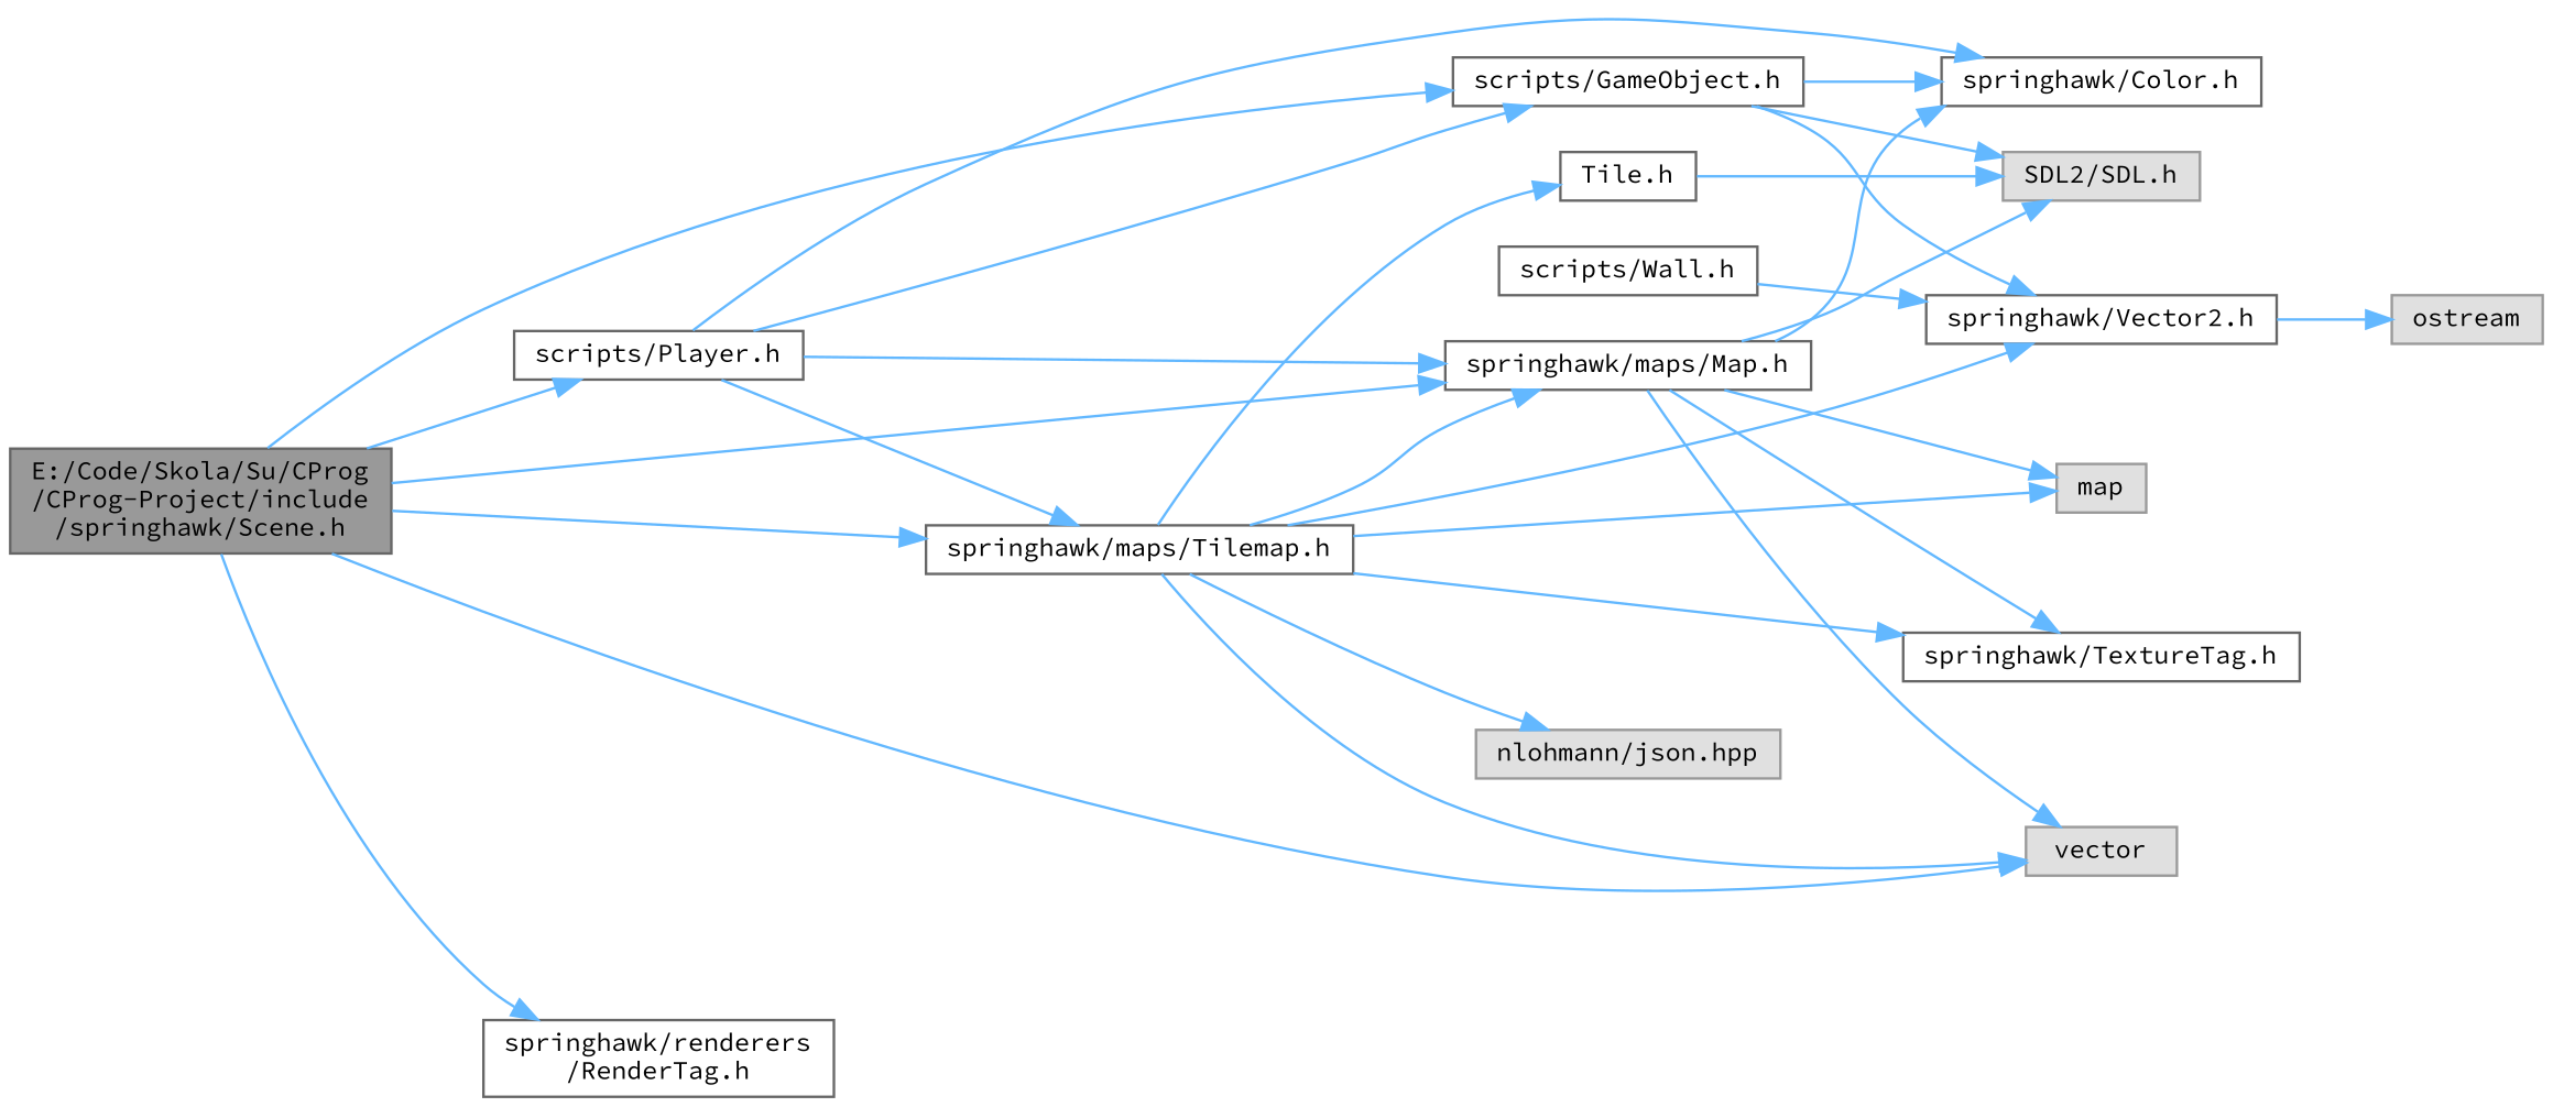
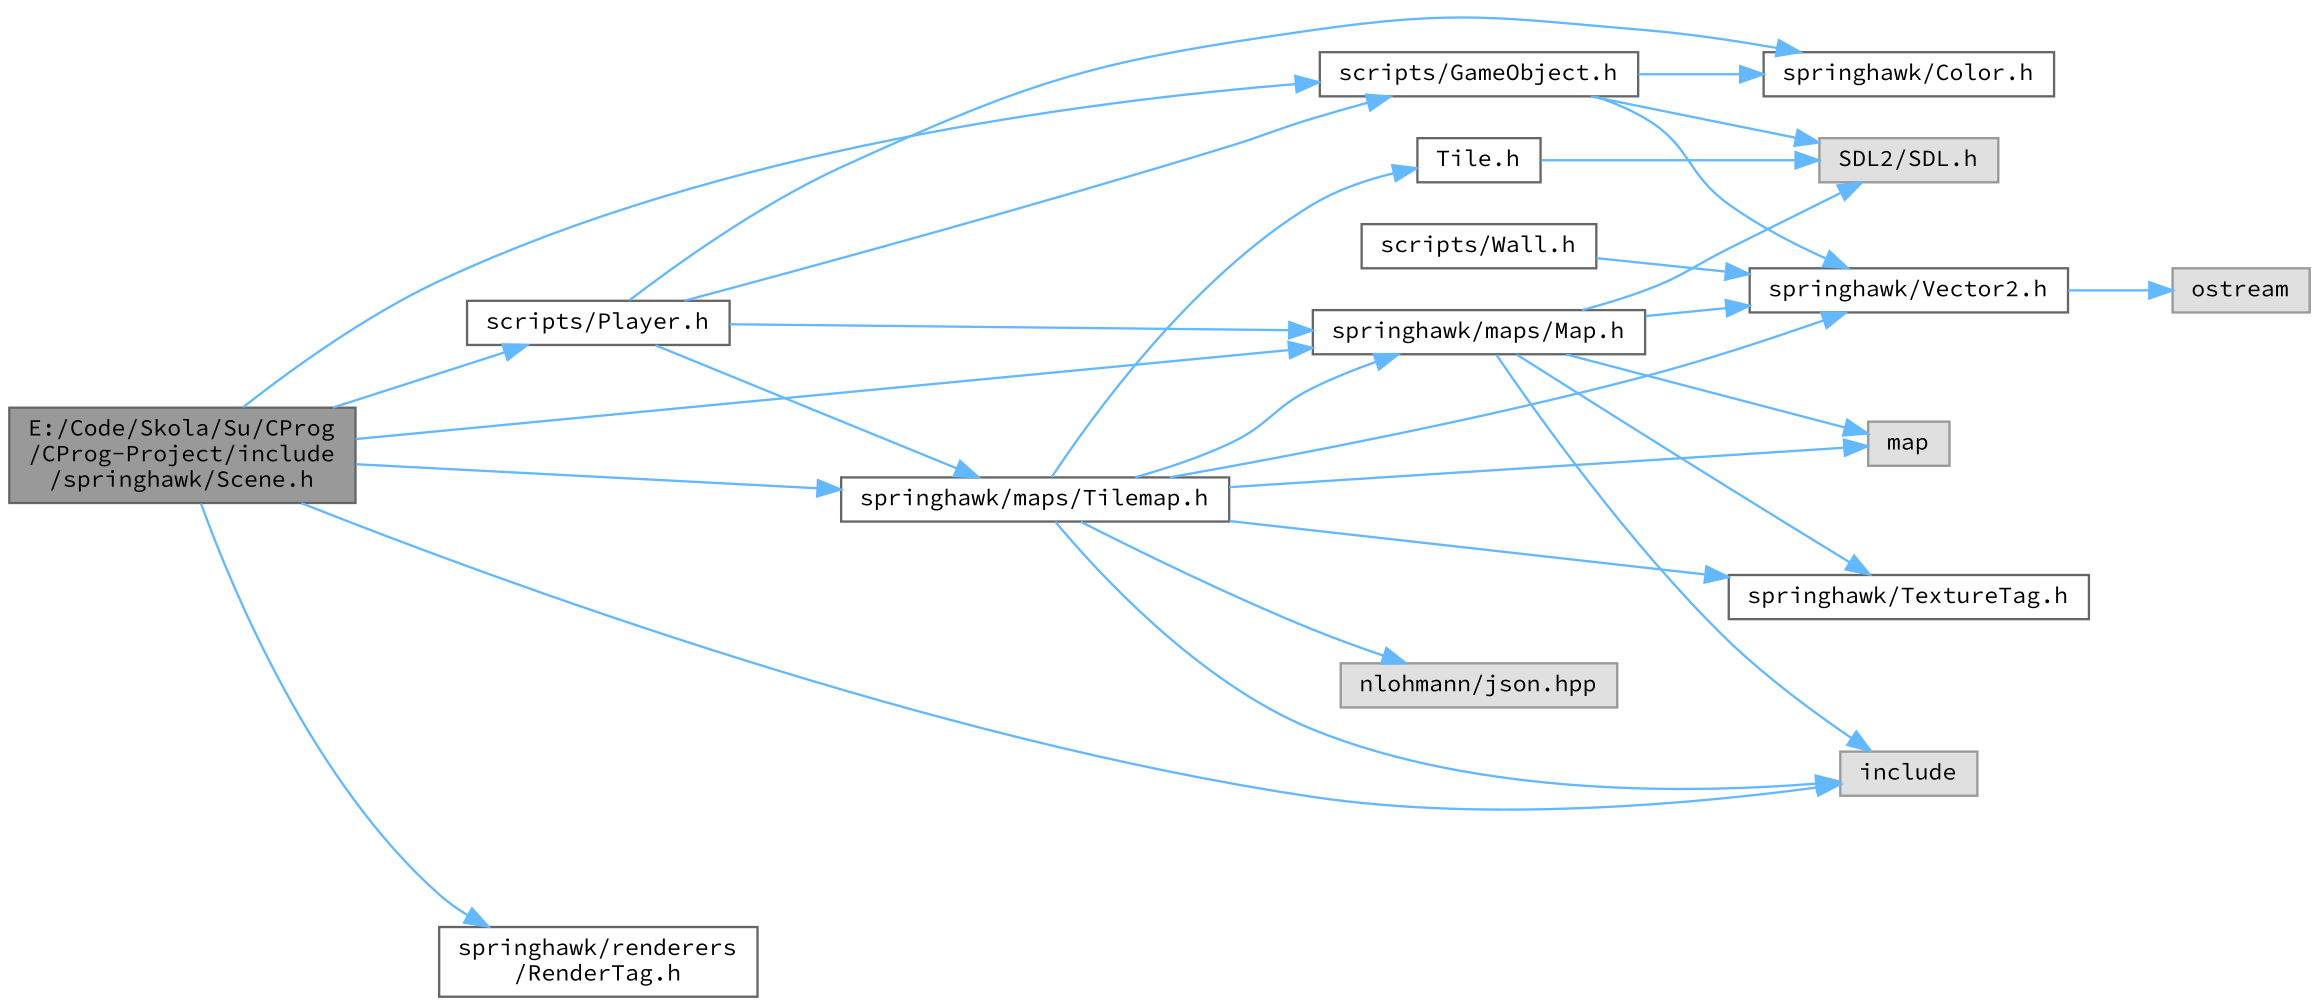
  digraph {
    fontname="Source Code Pro"
    rankdir=LR
    node [color=grey40 fillcolor=white fontname="Source Code Pro" fontsize=10 shape=box style=filled]
    edge [color=steelblue1 fontname="Source Code Pro" fontsize=10 labelfontname=Helvetica labelfontsize=10 style=solid]
    n1 [color=gray40 fillcolor=grey60 fontcolor=black height=0.2 label="E:/Code/Skola/Su/CProg\l/CProg-Project/include\l/springhawk/Scene.h" width=0.4]
    n2 [height=0.2 label="scripts/Player.h" width=0.4]
    n3 [height=0.2 label="scripts/GameObject.h" width=0.4]
    n4 [height=0.2 label="springhawk/maps/Map.h" width=0.4]
-   n5 [color=grey60 fillcolor="#E0E0E0" height=0.2 label=vector width=0.4]
+   n5 [color=grey60 fillcolor="#E0E0E0" height=0.2 label=include width=0.4]
    n6 [height=0.2 label="springhawk/maps/Tilemap.h" width=0.4]
    n7 [height=0.2 label="springhawk/renderers\l/RenderTag.h" width=0.4]
    n8 [height=0.2 label="springhawk/Color.h" width=0.4]
    n9 [height=0.2 label="springhawk/Vector2.h" width=0.4]
    n10 [color=grey60 fillcolor="#E0E0E0" height=0.2 label="SDL2/SDL.h" width=0.4]
    n11 [color=grey60 fillcolor="#E0E0E0" height=0.2 label=map width=0.4]
    n12 [height=0.2 label="springhawk/TextureTag.h" width=0.4]
    n13 [height=0.2 label="Tile.h" width=0.4]
    n14 [color=grey60 fillcolor="#E0E0E0" height=0.2 label="nlohmann/json.hpp" width=0.4]
    n15 [color=grey60 fillcolor="#E0E0E0" height=0.2 label=ostream width=0.4]
    n16 [height=0.2 label="scripts/Wall.h" width=0.4]
    n1 -> n2
    n1 -> n3
    n1 -> n4
    n1 -> n5
    n1 -> n6
    n1 -> n7
    n2 -> n3
    n2 -> n4
    n2 -> n6
    n2 -> n8
    n3 -> n8
    n3 -> n9
    n3 -> n10
    n4 -> n5
-   n4 -> n8
+   n4 -> n9
    n4 -> n10
    n4 -> n11
    n4 -> n12
    n6 -> n4
    n6 -> n5
    n6 -> n9
    n6 -> n11
    n6 -> n12
    n6 -> n13
    n6 -> n14
    n9 -> n15
    n13 -> n10
    n16 -> n9
  }
